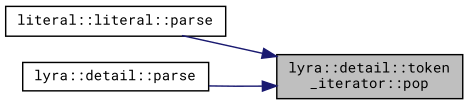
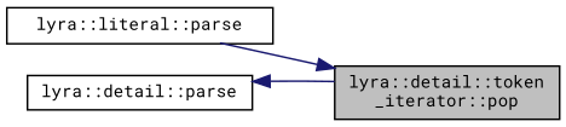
  digraph {
    fontname="Roboto Mono"
    rankdir=RL
    node [color=black fillcolor=white fontname="Roboto Mono" fontsize=10 shape=record style=filled]
    edge [color=midnightblue dir=back fontname="Roboto Mono" fontsize=10 labelfontname=Helvetica labelfontsize=10 style=solid]
    n1 [fillcolor=grey75 fontcolor=black height=0.2 label="lyra::detail::token\l_iterator::pop" width=0.4]
-   n2 [height=0.2 label="literal::literal::parse" width=0.4]
+   n2 [height=0.2 label="lyra::literal::parse" width=0.4]
    n3 [height=0.2 label="lyra::detail::parse" width=0.4]
    n1 -> n2
-   n1 -> n3
+   n3 -> n1
  }
